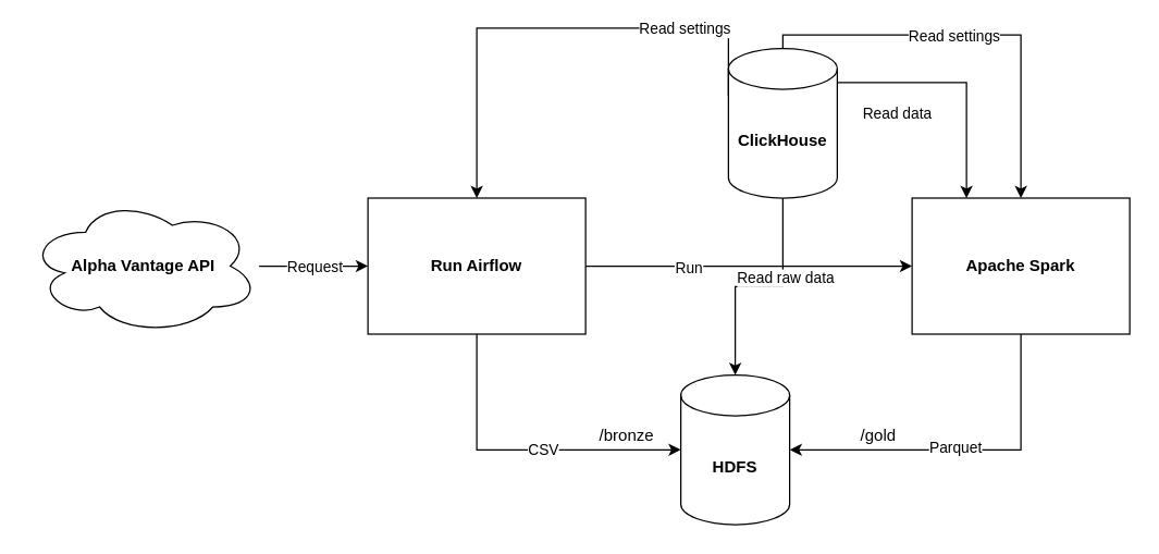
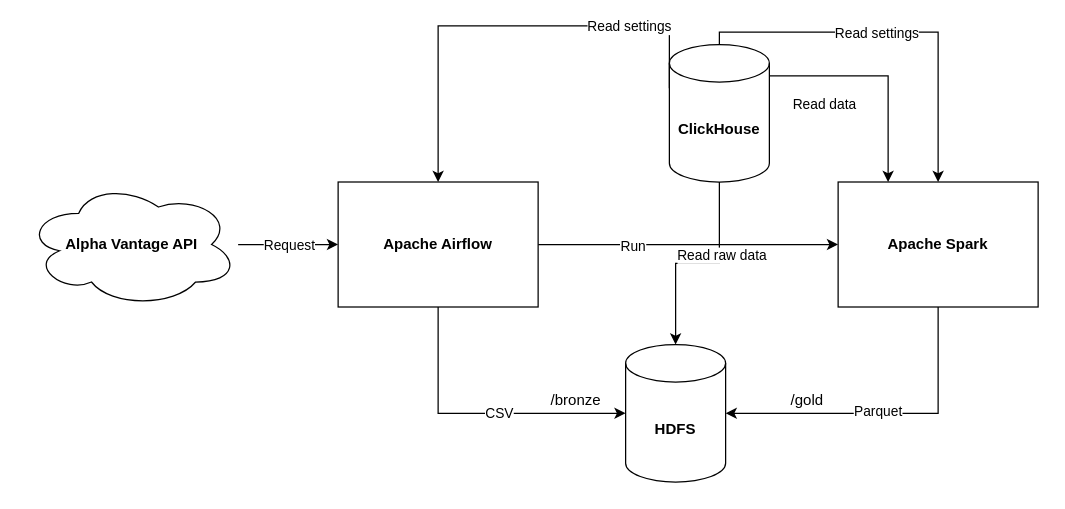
  <mxCell id="0" />
  <mxCell id="1" parent="0" />
  <mxCell id="2" style="edgeStyle=orthogonalEdgeStyle;rounded=0;orthogonalLoop=1;jettySize=auto;html=1;exitX=1;exitY=0;exitDx=0;exitDy=75;exitPerimeter=0;" parent="1" source="9" target="17" edge="1"><mxGeometry relative="1" as="geometry"><mxPoint x="710" y="255" as="targetPoint" /><Array as="points"><mxPoint x="710" y="60" /></Array><mxPoint x="650" y="-9" as="sourcePoint" /></mxGeometry></mxCell>
  <mxCell id="3" value="Read data" style="edgeLabel;html=1;align=center;verticalAlign=middle;resizable=0;points=[];" parent="2" vertex="1" connectable="0"><mxGeometry x="-0.815" y="-2" relative="1" as="geometry"><mxPoint x="41" y="-7" as="offset" /></mxGeometry></mxCell>
  <mxCell id="4" style="edgeStyle=orthogonalEdgeStyle;rounded=0;orthogonalLoop=1;jettySize=auto;html=1;exitX=0;exitY=0;exitDx=0;exitDy=35;exitPerimeter=0;" parent="1" source="9" target="14" edge="1"><mxGeometry relative="1" as="geometry"><Array as="points"><mxPoint x="350" y="20" /></Array></mxGeometry></mxCell>
  <mxCell id="5" value="Read settings" style="edgeLabel;html=1;align=center;verticalAlign=middle;resizable=0;points=[];" parent="4" vertex="1" connectable="0"><mxGeometry x="-0.39" y="2" relative="1" as="geometry"><mxPoint x="27" y="-2" as="offset" /></mxGeometry></mxCell>
  <mxCell id="6" style="edgeStyle=orthogonalEdgeStyle;rounded=0;orthogonalLoop=1;jettySize=auto;html=1;entryX=0.5;entryY=0;entryDx=0;entryDy=0;" parent="1" source="9" target="17" edge="1"><mxGeometry relative="1" as="geometry"><Array as="points"><mxPoint x="750" y="25" /></Array></mxGeometry></mxCell>
  <mxCell id="7" style="edgeStyle=orthogonalEdgeStyle;rounded=0;orthogonalLoop=1;jettySize=auto;html=1;exitX=0.5;exitY=1;exitDx=0;exitDy=0;exitPerimeter=0;entryX=0.5;entryY=0;entryDx=0;entryDy=0;entryPerimeter=0;" edge="1" parent="1" source="9" target="21"><mxGeometry relative="1" as="geometry" /></mxCell>
  <mxCell id="8" value="Read raw data" style="edgeLabel;html=1;align=center;verticalAlign=middle;resizable=0;points=[];" vertex="1" connectable="0" parent="7"><mxGeometry x="-0.3" y="1" relative="1" as="geometry"><mxPoint as="offset" /></mxGeometry></mxCell>
  <mxCell id="9" value="ClickHouse" style="shape=cylinder3;whiteSpace=wrap;html=1;boundedLbl=1;backgroundOutline=1;size=15;fontStyle=1" parent="1" vertex="1"><mxGeometry x="535" y="35" width="80" height="110" as="geometry" /></mxCell>
  <mxCell id="10" style="edgeStyle=orthogonalEdgeStyle;rounded=0;orthogonalLoop=1;jettySize=auto;html=1;entryX=0;entryY=0.5;entryDx=0;entryDy=0;entryPerimeter=0;" parent="1" source="14" target="21" edge="1"><mxGeometry relative="1" as="geometry"><Array as="points"><mxPoint x="350" y="330" /></Array></mxGeometry></mxCell>
  <mxCell id="11" value="CSV" style="edgeLabel;html=1;align=center;verticalAlign=middle;resizable=0;points=[];" parent="10" vertex="1" connectable="0"><mxGeometry x="-0.282" y="1" relative="1" as="geometry"><mxPoint x="47" as="offset" /></mxGeometry></mxCell>
  <mxCell id="12" style="edgeStyle=orthogonalEdgeStyle;rounded=0;orthogonalLoop=1;jettySize=auto;html=1;entryX=0;entryY=0.5;entryDx=0;entryDy=0;" parent="1" source="14" target="17" edge="1"><mxGeometry relative="1" as="geometry" /></mxCell>
  <mxCell id="13" value="Run" style="edgeLabel;html=1;align=center;verticalAlign=middle;resizable=0;points=[];" vertex="1" connectable="0" parent="12"><mxGeometry x="-0.373" y="-1" relative="1" as="geometry"><mxPoint as="offset" /></mxGeometry></mxCell>
- <mxCell id="14" value="Run Airflow" style="rounded=0;whiteSpace=wrap;html=1;fontStyle=1" parent="1" vertex="1"><mxGeometry x="270" y="145" width="160" height="100" as="geometry" /></mxCell>
+ <mxCell id="14" value="Apache Airflow" style="rounded=0;whiteSpace=wrap;html=1;fontStyle=1" parent="1" vertex="1"><mxGeometry x="270" y="145" width="160" height="100" as="geometry" /></mxCell>
  <mxCell id="15" style="edgeStyle=orthogonalEdgeStyle;rounded=0;orthogonalLoop=1;jettySize=auto;html=1;entryX=1;entryY=0.5;entryDx=0;entryDy=0;entryPerimeter=0;" parent="1" source="17" target="21" edge="1"><mxGeometry relative="1" as="geometry"><Array as="points"><mxPoint x="750" y="330" /></Array></mxGeometry></mxCell>
  <mxCell id="16" value="Parquet" style="edgeLabel;html=1;align=center;verticalAlign=middle;resizable=0;points=[];" parent="15" vertex="1" connectable="0"><mxGeometry x="-0.265" y="-2" relative="1" as="geometry"><mxPoint x="-40" as="offset" /></mxGeometry></mxCell>
  <mxCell id="17" value="Apache Spark" style="rounded=0;whiteSpace=wrap;html=1;fontStyle=1" parent="1" vertex="1"><mxGeometry x="670" y="145" width="160" height="100" as="geometry" /></mxCell>
  <mxCell id="18" style="edgeStyle=orthogonalEdgeStyle;rounded=0;orthogonalLoop=1;jettySize=auto;html=1;entryX=0;entryY=0.5;entryDx=0;entryDy=0;" parent="1" source="20" target="14" edge="1"><mxGeometry relative="1" as="geometry" /></mxCell>
  <mxCell id="19" value="Request" style="edgeLabel;html=1;align=center;verticalAlign=middle;resizable=0;points=[];" parent="18" vertex="1" connectable="0"><mxGeometry x="-0.25" y="-1" relative="1" as="geometry"><mxPoint x="10" y="-1" as="offset" /></mxGeometry></mxCell>
  <mxCell id="20" value="Alpha Vantage API" style="ellipse;shape=cloud;whiteSpace=wrap;html=1;fontStyle=1" parent="1" vertex="1"><mxGeometry x="20" y="145" width="170" height="100" as="geometry" /></mxCell>
  <mxCell id="21" value="HDFS" style="shape=cylinder3;whiteSpace=wrap;html=1;boundedLbl=1;backgroundOutline=1;size=15;fontStyle=1" parent="1" vertex="1"><mxGeometry x="500" y="275" width="80" height="110" as="geometry" /></mxCell>
  <mxCell id="22" value="Read settings" style="edgeLabel;html=1;align=center;verticalAlign=middle;resizable=0;points=[];" vertex="1" connectable="0" parent="1"><mxGeometry x="700" y="25" as="geometry" /></mxCell>
  <mxCell id="23" value="/bronze" style="text;html=1;align=center;verticalAlign=middle;resizable=0;points=[];autosize=1;strokeColor=none;fillColor=none;" vertex="1" parent="1"><mxGeometry x="430" y="305" width="60" height="30" as="geometry" /></mxCell>
  <mxCell id="24" value="/gold" style="text;html=1;align=center;verticalAlign=middle;resizable=0;points=[];autosize=1;strokeColor=none;fillColor=none;" vertex="1" parent="1"><mxGeometry x="620" y="305" width="50" height="30" as="geometry" /></mxCell>
